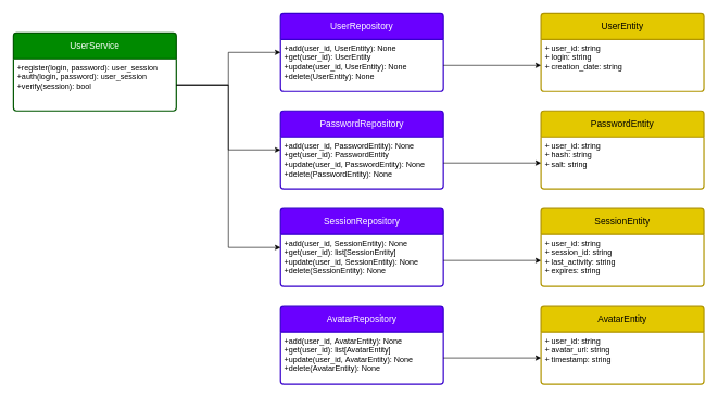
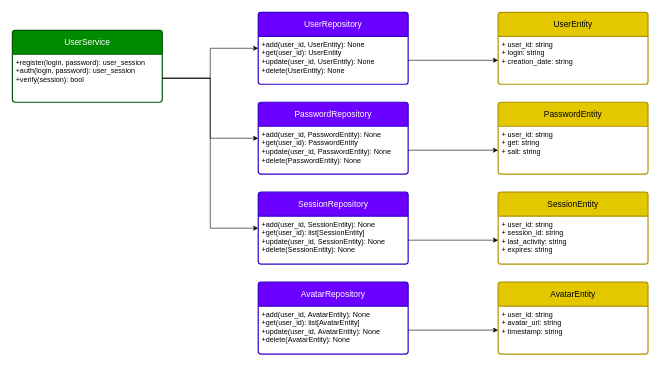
  <mxCell id="0" />
  <mxCell id="1" parent="0" />
  <mxCell id="2" value="UserService" style="swimlane;childLayout=stackLayout;horizontal=1;startSize=40;horizontalStack=0;rounded=1;fontSize=14;fontStyle=0;strokeWidth=2;resizeParent=0;resizeLast=1;shadow=0;dashed=0;align=center;arcSize=4;whiteSpace=wrap;html=1;fillColor=#008a00;fontColor=#ffffff;strokeColor=#005700;" parent="1" vertex="1"><mxGeometry x="20" y="50" width="250" height="120" as="geometry" /></mxCell>
  <mxCell id="3" value="+register(login, password): user_session&lt;br&gt;+auth(login, password): user_session&lt;br&gt;+verify(session): bool" style="align=left;strokeColor=none;fillColor=none;spacingLeft=4;fontSize=12;verticalAlign=top;resizable=0;rotatable=0;part=1;html=1;" parent="2" vertex="1"><mxGeometry y="40" width="250" height="80" as="geometry" /></mxCell>
  <mxCell id="4" value="UserRepository" style="swimlane;childLayout=stackLayout;horizontal=1;startSize=40;horizontalStack=0;rounded=1;fontSize=14;fontStyle=0;strokeWidth=2;resizeParent=0;resizeLast=1;shadow=0;dashed=0;align=center;arcSize=4;whiteSpace=wrap;html=1;fillColor=#6a00ff;fontColor=#ffffff;strokeColor=#3700CC;" parent="1" vertex="1"><mxGeometry x="430" y="20" width="250" height="120" as="geometry" /></mxCell>
  <mxCell id="5" value="+add(user_id, UserEntity): None&lt;br&gt;+get(user_id): UserEntity&lt;br&gt;+update(user_id, UserEntity): None&lt;br&gt;+delete(UserEntity): None&lt;br&gt;" style="align=left;strokeColor=none;fillColor=none;spacingLeft=4;fontSize=12;verticalAlign=top;resizable=0;rotatable=0;part=1;html=1;" parent="4" vertex="1"><mxGeometry y="40" width="250" height="80" as="geometry" /></mxCell>
  <mxCell id="6" value="PasswordRepository" style="swimlane;childLayout=stackLayout;horizontal=1;startSize=40;horizontalStack=0;rounded=1;fontSize=14;fontStyle=0;strokeWidth=2;resizeParent=0;resizeLast=1;shadow=0;dashed=0;align=center;arcSize=4;whiteSpace=wrap;html=1;fillColor=#6a00ff;fontColor=#ffffff;strokeColor=#3700CC;" parent="1" vertex="1"><mxGeometry x="430" y="170" width="250" height="120" as="geometry" /></mxCell>
  <mxCell id="7" value="+add(user_id, PasswordEntity): None&lt;br&gt;+get(user_id): PasswordEntity&lt;br&gt;+update(user_id, PasswordEntity): None&lt;br&gt;+delete(PasswordEntity): None" style="align=left;strokeColor=none;fillColor=none;spacingLeft=4;fontSize=12;verticalAlign=top;resizable=0;rotatable=0;part=1;html=1;" parent="6" vertex="1"><mxGeometry y="40" width="250" height="80" as="geometry" /></mxCell>
  <mxCell id="8" value="SessionRepository" style="swimlane;childLayout=stackLayout;horizontal=1;startSize=40;horizontalStack=0;rounded=1;fontSize=14;fontStyle=0;strokeWidth=2;resizeParent=0;resizeLast=1;shadow=0;dashed=0;align=center;arcSize=4;whiteSpace=wrap;html=1;fillColor=#6a00ff;fontColor=#ffffff;strokeColor=#3700CC;" parent="1" vertex="1"><mxGeometry x="430" y="320" width="250" height="120" as="geometry" /></mxCell>
  <mxCell id="9" value="+add(user_id,&amp;nbsp;SessionEntity): None&lt;br&gt;+get(user_id): list[SessionEntity]&lt;br&gt;+update(user_id, SessionEntity): None&lt;br&gt;+delete(SessionEntity): None" style="align=left;strokeColor=none;fillColor=none;spacingLeft=4;fontSize=12;verticalAlign=top;resizable=0;rotatable=0;part=1;html=1;" parent="8" vertex="1"><mxGeometry y="40" width="250" height="80" as="geometry" /></mxCell>
  <mxCell id="10" value="UserEntity" style="swimlane;childLayout=stackLayout;horizontal=1;startSize=40;horizontalStack=0;rounded=1;fontSize=14;fontStyle=0;strokeWidth=2;resizeParent=0;resizeLast=1;shadow=0;dashed=0;align=center;arcSize=4;whiteSpace=wrap;html=1;fillColor=#e3c800;fontColor=#000000;strokeColor=#B09500;" vertex="1" parent="1"><mxGeometry x="830" y="20" width="250" height="120" as="geometry" /></mxCell>
  <mxCell id="11" value="+ user_id: string&lt;br&gt;+ login: string&lt;br&gt;+ creation_date: string" style="align=left;strokeColor=none;fillColor=none;spacingLeft=4;fontSize=12;verticalAlign=top;resizable=0;rotatable=0;part=1;html=1;" vertex="1" parent="10"><mxGeometry y="40" width="250" height="80" as="geometry" /></mxCell>
  <mxCell id="12" value="PasswordEntity" style="swimlane;childLayout=stackLayout;horizontal=1;startSize=40;horizontalStack=0;rounded=1;fontSize=14;fontStyle=0;strokeWidth=2;resizeParent=0;resizeLast=1;shadow=0;dashed=0;align=center;arcSize=4;whiteSpace=wrap;html=1;fillColor=#e3c800;fontColor=#000000;strokeColor=#B09500;" vertex="1" parent="1"><mxGeometry x="830" y="170" width="250" height="120" as="geometry" /></mxCell>
- <mxCell id="13" value="+ user_id: string&lt;br&gt;+ hash: string&lt;br&gt;+ salt: string" style="align=left;strokeColor=none;fillColor=none;spacingLeft=4;fontSize=12;verticalAlign=top;resizable=0;rotatable=0;part=1;html=1;" vertex="1" parent="12"><mxGeometry y="40" width="250" height="80" as="geometry" /></mxCell>
+ <mxCell id="13" value="+ user_id: string&lt;br&gt;+ get: string&lt;br&gt;+ salt: string" style="align=left;strokeColor=none;fillColor=none;spacingLeft=4;fontSize=12;verticalAlign=top;resizable=0;rotatable=0;part=1;html=1;" vertex="1" parent="12"><mxGeometry y="40" width="250" height="80" as="geometry" /></mxCell>
  <mxCell id="14" style="edgeStyle=orthogonalEdgeStyle;rounded=0;orthogonalLoop=1;jettySize=auto;html=1;" edge="1" parent="1" source="7" target="13"><mxGeometry relative="1" as="geometry" /></mxCell>
  <mxCell id="15" style="edgeStyle=orthogonalEdgeStyle;rounded=0;orthogonalLoop=1;jettySize=auto;html=1;" edge="1" parent="1" source="5" target="11"><mxGeometry relative="1" as="geometry" /></mxCell>
  <mxCell id="16" value="AvatarRepository" style="swimlane;childLayout=stackLayout;horizontal=1;startSize=40;horizontalStack=0;rounded=1;fontSize=14;fontStyle=0;strokeWidth=2;resizeParent=0;resizeLast=1;shadow=0;dashed=0;align=center;arcSize=4;whiteSpace=wrap;html=1;fillColor=#6a00ff;fontColor=#ffffff;strokeColor=#3700CC;" vertex="1" parent="1"><mxGeometry x="430" y="470" width="250" height="120" as="geometry" /></mxCell>
  <mxCell id="17" value="+add(user_id,&amp;nbsp;AvatarEntity): None&lt;br&gt;+get(user_id): list[AvatarEntity]&lt;br&gt;+update(user_id,&amp;nbsp;AvatarEntity): None&lt;br&gt;+delete(AvatarEntity): None" style="align=left;strokeColor=none;fillColor=none;spacingLeft=4;fontSize=12;verticalAlign=top;resizable=0;rotatable=0;part=1;html=1;" vertex="1" parent="16"><mxGeometry y="40" width="250" height="80" as="geometry" /></mxCell>
  <mxCell id="18" value="AvatarEntity" style="swimlane;childLayout=stackLayout;horizontal=1;startSize=40;horizontalStack=0;rounded=1;fontSize=14;fontStyle=0;strokeWidth=2;resizeParent=0;resizeLast=1;shadow=0;dashed=0;align=center;arcSize=4;whiteSpace=wrap;html=1;fillColor=#e3c800;fontColor=#000000;strokeColor=#B09500;" vertex="1" parent="1"><mxGeometry x="830" y="470" width="250" height="120" as="geometry" /></mxCell>
  <mxCell id="19" value="+ user_id: string&lt;br&gt;+ avatar_url: string&lt;br&gt;+ timestamp: string" style="align=left;strokeColor=none;fillColor=none;spacingLeft=4;fontSize=12;verticalAlign=top;resizable=0;rotatable=0;part=1;html=1;" vertex="1" parent="18"><mxGeometry y="40" width="250" height="80" as="geometry" /></mxCell>
  <mxCell id="20" value="SessionEntity" style="swimlane;childLayout=stackLayout;horizontal=1;startSize=40;horizontalStack=0;rounded=1;fontSize=14;fontStyle=0;strokeWidth=2;resizeParent=0;resizeLast=1;shadow=0;dashed=0;align=center;arcSize=4;whiteSpace=wrap;html=1;fillColor=#e3c800;fontColor=#000000;strokeColor=#B09500;" vertex="1" parent="1"><mxGeometry x="830" y="320" width="250" height="120" as="geometry" /></mxCell>
  <mxCell id="21" value="+ user_id: string&lt;br&gt;+ session_id: string&lt;br&gt;+ last_activity: string&lt;br&gt;+ expires: string" style="align=left;strokeColor=none;fillColor=none;spacingLeft=4;fontSize=12;verticalAlign=top;resizable=0;rotatable=0;part=1;html=1;" vertex="1" parent="20"><mxGeometry y="40" width="250" height="80" as="geometry" /></mxCell>
  <mxCell id="22" style="edgeStyle=orthogonalEdgeStyle;rounded=0;orthogonalLoop=1;jettySize=auto;html=1;" edge="1" parent="1" source="9" target="21"><mxGeometry relative="1" as="geometry" /></mxCell>
  <mxCell id="23" style="edgeStyle=orthogonalEdgeStyle;rounded=0;orthogonalLoop=1;jettySize=auto;html=1;" edge="1" parent="1" source="17" target="19"><mxGeometry relative="1" as="geometry" /></mxCell>
  <mxCell id="24" style="edgeStyle=orthogonalEdgeStyle;rounded=0;orthogonalLoop=1;jettySize=auto;html=1;" edge="1" parent="1" source="3" target="4"><mxGeometry relative="1" as="geometry" /></mxCell>
  <mxCell id="25" style="edgeStyle=orthogonalEdgeStyle;rounded=0;orthogonalLoop=1;jettySize=auto;html=1;exitX=1;exitY=0.5;exitDx=0;exitDy=0;" edge="1" parent="1" source="3" target="6"><mxGeometry relative="1" as="geometry" /></mxCell>
  <mxCell id="26" style="edgeStyle=orthogonalEdgeStyle;rounded=0;orthogonalLoop=1;jettySize=auto;html=1;exitX=1;exitY=0.5;exitDx=0;exitDy=0;" edge="1" parent="1" source="3" target="8"><mxGeometry relative="1" as="geometry"><Array as="points"><mxPoint x="350" y="130" /><mxPoint x="350" y="380" /></Array></mxGeometry></mxCell>
